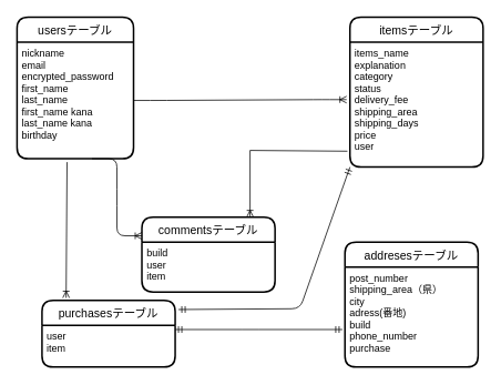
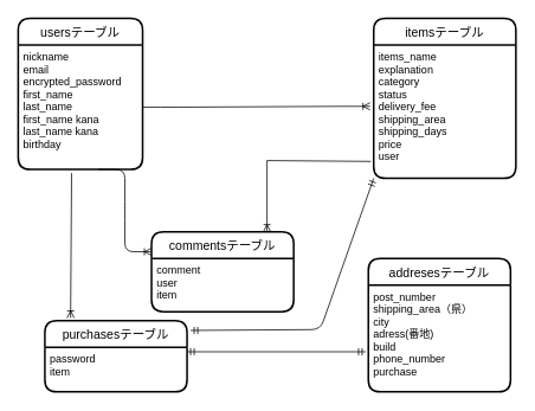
  <mxCell id="0" />
  <mxCell id="1" parent="0" />
  <mxCell id="2" value="usersテーブル" style="swimlane;childLayout=stackLayout;horizontal=1;startSize=30;horizontalStack=0;rounded=1;fontSize=14;fontStyle=0;strokeWidth=2;resizeParent=0;resizeLast=1;shadow=0;dashed=0;align=center;" parent="1" vertex="1"><mxGeometry x="20" y="20" width="140" height="170" as="geometry" /></mxCell>
  <mxCell id="3" value="nickname&#10;email&#10;encrypted_password&#10;first_name&#10;last_name&#10;first_name kana&#10;last_name kana&#10;birthday&#10;" style="align=left;strokeColor=none;fillColor=none;spacingLeft=4;fontSize=12;verticalAlign=top;resizable=0;rotatable=0;part=1;" parent="2" vertex="1"><mxGeometry y="30" width="140" height="140" as="geometry" /></mxCell>
  <mxCell id="4" value="itemsテーブル" style="swimlane;childLayout=stackLayout;horizontal=1;startSize=30;horizontalStack=0;rounded=1;fontSize=14;fontStyle=0;strokeWidth=2;resizeParent=0;resizeLast=1;shadow=0;dashed=0;align=center;" parent="1" vertex="1"><mxGeometry x="420" y="20" width="160" height="180" as="geometry" /></mxCell>
  <mxCell id="5" value="items_name&#10;explanation&#10;category&#10;status&#10;delivery_fee&#10;shipping_area&#10;shipping_days&#10;price&#10;user" style="align=left;strokeColor=none;fillColor=none;spacingLeft=4;fontSize=12;verticalAlign=top;resizable=0;rotatable=0;part=1;" parent="4" vertex="1"><mxGeometry y="30" width="160" height="150" as="geometry" /></mxCell>
  <mxCell id="6" value="commentsテーブル" style="swimlane;childLayout=stackLayout;horizontal=1;startSize=30;horizontalStack=0;rounded=1;fontSize=14;fontStyle=0;strokeWidth=2;resizeParent=0;resizeLast=1;shadow=0;dashed=0;align=center;" parent="1" vertex="1"><mxGeometry x="170" y="260" width="160" height="90" as="geometry" /></mxCell>
- <mxCell id="7" value="build&#10;user&#10;item" style="align=left;strokeColor=none;fillColor=none;spacingLeft=4;fontSize=12;verticalAlign=top;resizable=0;rotatable=0;part=1;" parent="6" vertex="1"><mxGeometry y="30" width="160" height="60" as="geometry" /></mxCell>
+ <mxCell id="7" value="comment&#10;user&#10;item" style="align=left;strokeColor=none;fillColor=none;spacingLeft=4;fontSize=12;verticalAlign=top;resizable=0;rotatable=0;part=1;" parent="6" vertex="1"><mxGeometry y="30" width="160" height="60" as="geometry" /></mxCell>
  <mxCell id="8" value="" style="edgeStyle=entityRelationEdgeStyle;fontSize=12;html=1;endArrow=ERoneToMany;entryX=-0.025;entryY=0.46;entryDx=0;entryDy=0;entryPerimeter=0;" parent="1" target="5" edge="1"><mxGeometry width="100" height="100" relative="1" as="geometry"><mxPoint x="160" y="120" as="sourcePoint" /><mxPoint x="330" y="120" as="targetPoint" /></mxGeometry></mxCell>
  <mxCell id="9" value="" style="edgeStyle=entityRelationEdgeStyle;fontSize=12;html=1;endArrow=ERoneToMany;entryX=0;entryY=0.25;entryDx=0;entryDy=0;" parent="1" target="6" edge="1"><mxGeometry width="100" height="100" relative="1" as="geometry"><mxPoint x="110" y="190" as="sourcePoint" /><mxPoint x="170" y="250" as="targetPoint" /></mxGeometry></mxCell>
  <mxCell id="10" value="" style="fontSize=12;html=1;endArrow=ERoneToMany;elbow=vertical;" parent="1" edge="1"><mxGeometry width="100" height="100" relative="1" as="geometry"><mxPoint x="300" y="180" as="sourcePoint" /><mxPoint x="300" y="260" as="targetPoint" /></mxGeometry></mxCell>
  <mxCell id="11" value="" style="endArrow=none;html=1;rounded=0;elbow=vertical;entryX=-0.019;entryY=0.873;entryDx=0;entryDy=0;entryPerimeter=0;" parent="1" target="5" edge="1"><mxGeometry relative="1" as="geometry"><mxPoint x="300" y="180" as="sourcePoint" /><mxPoint x="400" y="180" as="targetPoint" /></mxGeometry></mxCell>
  <mxCell id="12" value="addresesテーブル" style="swimlane;childLayout=stackLayout;horizontal=1;startSize=30;horizontalStack=0;rounded=1;fontSize=14;fontStyle=0;strokeWidth=2;resizeParent=0;resizeLast=1;shadow=0;dashed=0;align=center;" parent="1" vertex="1"><mxGeometry x="414" y="290" width="160" height="150" as="geometry" /></mxCell>
  <mxCell id="13" value="post_number&#10;shipping_area（県）&#10;city&#10;adress(番地)&#10;build&#10;phone_number&#10;purchase&#10;" style="align=left;strokeColor=none;fillColor=none;spacingLeft=4;fontSize=12;verticalAlign=top;resizable=0;rotatable=0;part=1;" parent="12" vertex="1"><mxGeometry y="30" width="160" height="120" as="geometry" /></mxCell>
  <mxCell id="14" value="" style="fontSize=12;html=1;endArrow=ERoneToMany;entryX=0.181;entryY=-0.03;entryDx=0;entryDy=0;entryPerimeter=0;exitX=0.429;exitY=1.029;exitDx=0;exitDy=0;exitPerimeter=0;" parent="1" source="3" edge="1"><mxGeometry width="100" height="100" relative="1" as="geometry"><mxPoint x="70" y="210" as="sourcePoint" /><mxPoint x="78.96" y="357" as="targetPoint" /><Array as="points" /></mxGeometry></mxCell>
  <mxCell id="15" value="" style="fontSize=12;html=1;endArrow=ERmandOne;startArrow=ERmandOne;entryX=-0.019;entryY=0.625;entryDx=0;entryDy=0;entryPerimeter=0;" parent="1" target="13" edge="1"><mxGeometry width="100" height="100" relative="1" as="geometry"><mxPoint x="210" y="395" as="sourcePoint" /><mxPoint x="400" y="395" as="targetPoint" /><Array as="points"><mxPoint x="300" y="395" /></Array></mxGeometry></mxCell>
  <mxCell id="16" value="" style="fontSize=12;html=1;endArrow=ERmandOne;startArrow=ERmandOne;entryX=0;entryY=1;entryDx=0;entryDy=0;exitX=1.025;exitY=0.11;exitDx=0;exitDy=0;exitPerimeter=0;" parent="1" target="5" edge="1"><mxGeometry width="100" height="100" relative="1" as="geometry"><mxPoint x="214" y="371" as="sourcePoint" /><mxPoint x="410" y="260" as="targetPoint" /><Array as="points"><mxPoint x="360" y="370" /></Array></mxGeometry></mxCell>
  <mxCell id="17" value="purchasesテーブル" style="swimlane;childLayout=stackLayout;horizontal=1;startSize=30;horizontalStack=0;rounded=1;fontSize=14;fontStyle=0;strokeWidth=2;resizeParent=0;resizeLast=1;shadow=0;dashed=0;align=center;" parent="1" vertex="1"><mxGeometry x="50" y="360" width="160" height="80" as="geometry" /></mxCell>
- <mxCell id="18" value="user&#10;item" style="align=left;strokeColor=none;fillColor=none;spacingLeft=4;fontSize=12;verticalAlign=top;resizable=0;rotatable=0;part=1;" parent="17" vertex="1"><mxGeometry y="30" width="160" height="50" as="geometry" /></mxCell>
+ <mxCell id="18" value="password&#10;item" style="align=left;strokeColor=none;fillColor=none;spacingLeft=4;fontSize=12;verticalAlign=top;resizable=0;rotatable=0;part=1;" parent="17" vertex="1"><mxGeometry y="30" width="160" height="50" as="geometry" /></mxCell>
